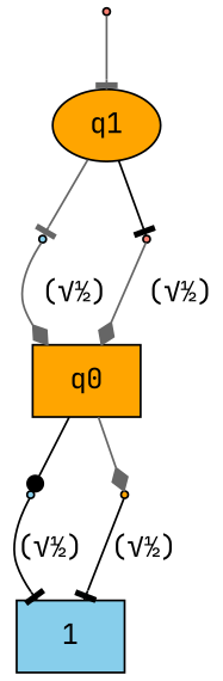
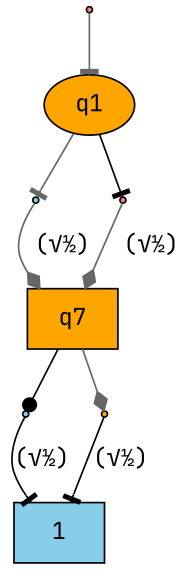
  digraph {
    ordering=out
    fontname="JetBrains Mono"
    node [shape=point style=filled fillcolor=skyblue fontname="JetBrains Mono"]
    edge [color=gray40 arrowhead=tee fontname="JetBrains Mono"]
    "0h0"
    "0h2" [fillcolor=salmon]
    "1h0"
    "1h2" [fillcolor=orange]
    n5 [label=1 shape=box]
    R [fillcolor=salmon]
    n7 [fillcolor=orange label=q1 shape=ellipse]
-   n8 [fillcolor=orange label=q0 shape=box]
+   n8 [fillcolor=orange label=q7 shape=box]
    subgraph sub_1 {
      rank=same
      "0h0"
      "0h2"
    }
    subgraph sub_2 {
      rank=same
      "1h0"
      "1h2"
    }
    "0h0" -> n8 [label=" (√½)" arrowhead=diamond]
    "0h2" -> n8 [label=" (√½)" arrowhead=diamond]
    "1h0" -> n5 [label="(√½)" color=black]
    "1h2" -> n5 [label="(√½)" color=black]
    R -> n7
    n7 -> "0h0"
    n7 -> "0h2" [color=black]
    n8 -> "1h0" [arrowhead=dot color=black]
    n8 -> "1h2" [arrowhead=diamond]
  }
